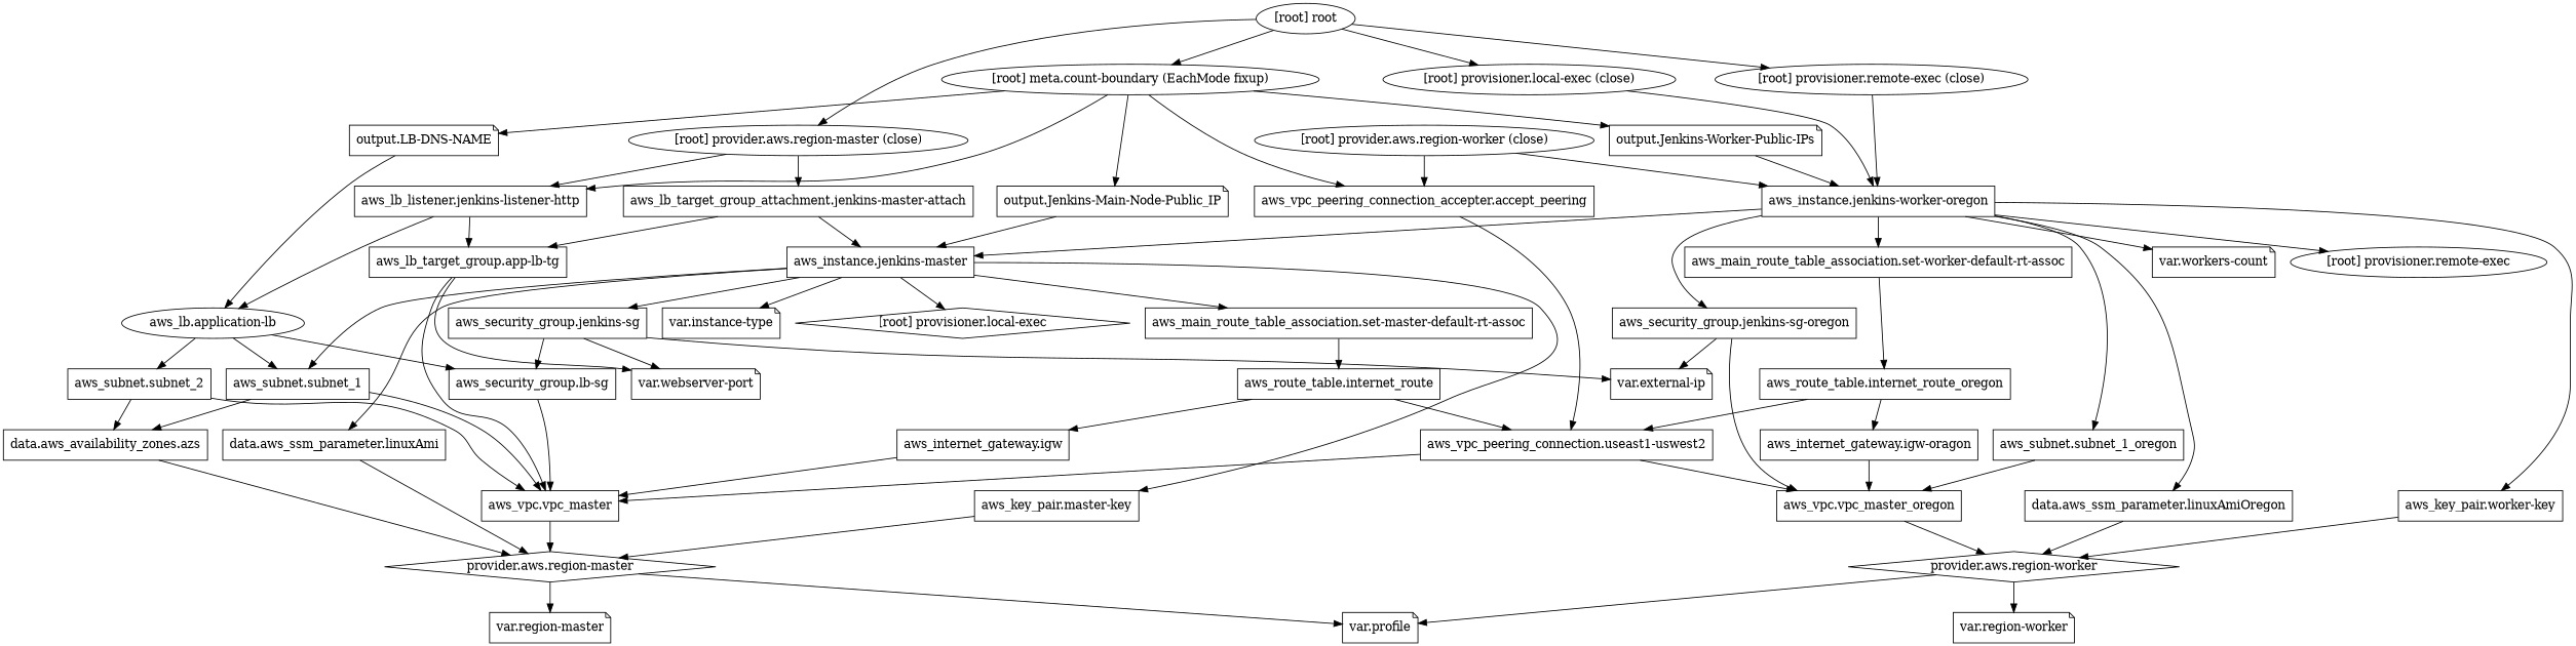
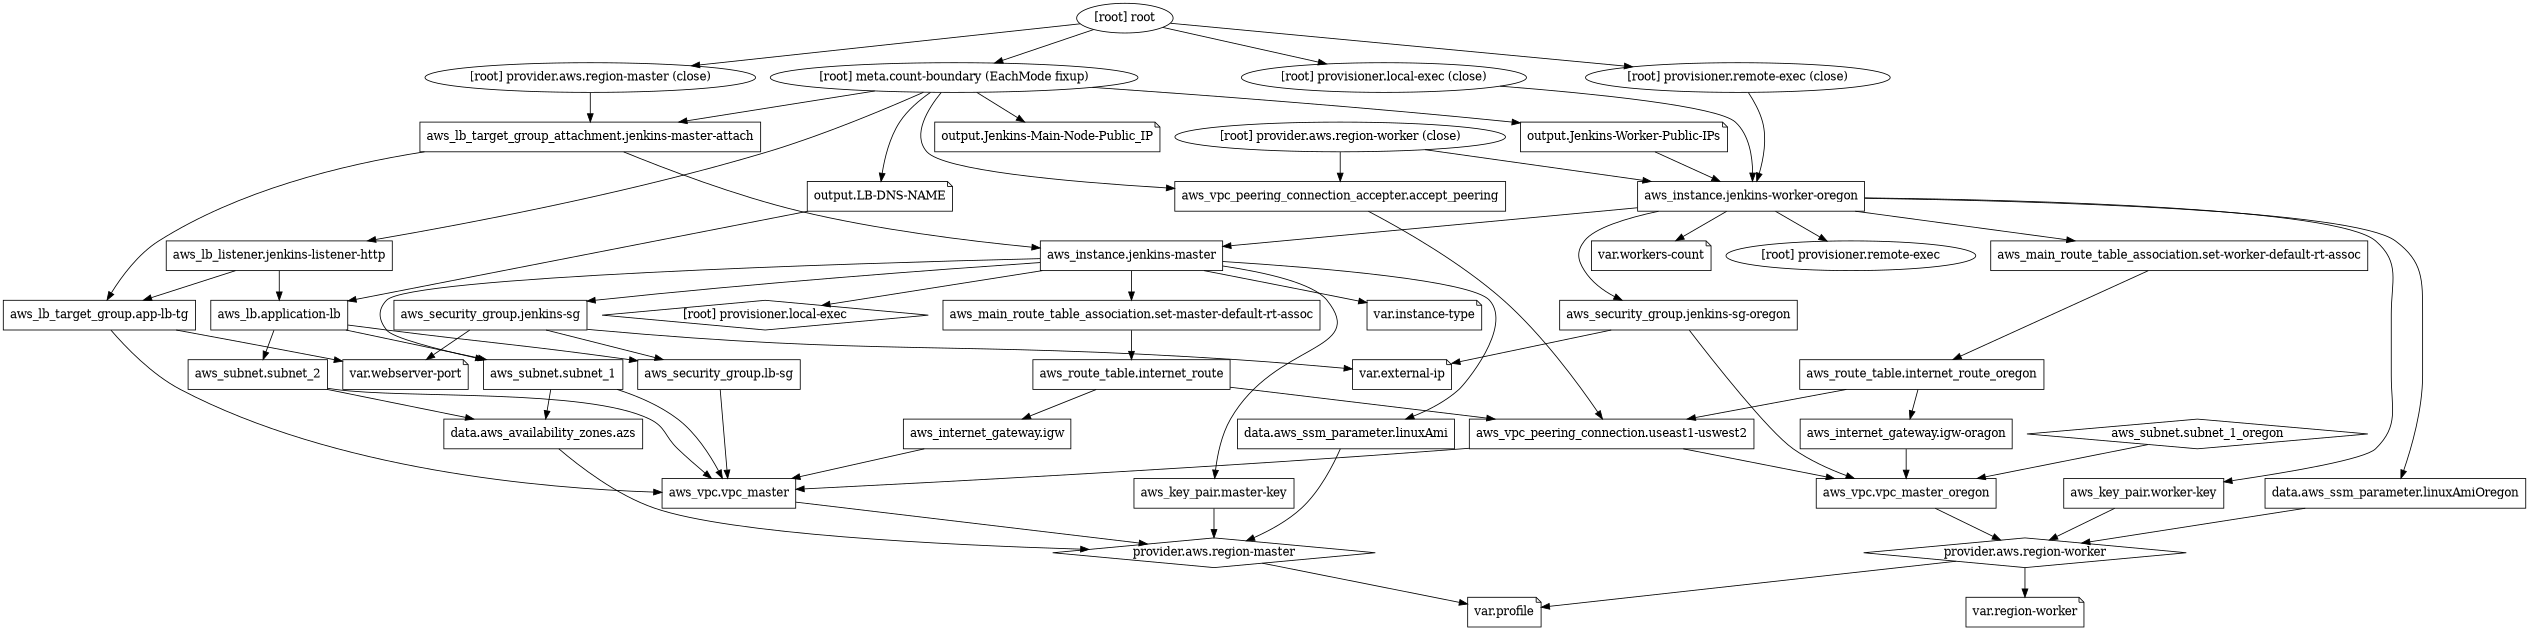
  digraph {
    compound=true
    newrank=true
    node [shape=box]
    n1 [label="aws_instance.jenkins-master"]
    n2 [label="aws_key_pair.master-key"]
    n3 [label="aws_main_route_table_association.set-master-default-rt-assoc"]
    n4 [label="aws_security_group.jenkins-sg"]
    n5 [label="aws_subnet.subnet_1"]
    n6 [label="data.aws_ssm_parameter.linuxAmi"]
    n7 [label="var.instance-type" shape=note]
    "[root] provisioner.local-exec" [shape=diamond]
    n9 [label="aws_instance.jenkins-worker-oregon"]
    n10 [label="aws_key_pair.worker-key"]
    n11 [label="aws_main_route_table_association.set-worker-default-rt-assoc"]
    n12 [label="aws_security_group.jenkins-sg-oregon"]
-   n13 [label="aws_subnet.subnet_1_oregon"]
+   n13 [label="aws_subnet.subnet_1_oregon" shape=diamond]
    n14 [label="data.aws_ssm_parameter.linuxAmiOregon"]
    n15 [label="var.workers-count" shape=note]
    "[root] provisioner.remote-exec" [shape=""]
    n17 [label="aws_internet_gateway.igw"]
    n18 [label="aws_vpc.vpc_master"]
    n19 [label="aws_internet_gateway.igw-oragon"]
    n20 [label="aws_vpc.vpc_master_oregon"]
    n21 [label="provider.aws.region-master" shape=diamond]
    n22 [label="provider.aws.region-worker" shape=diamond]
-   n23 [label="aws_lb.application-lb" shape=ellipse]
+   n23 [label="aws_lb.application-lb"]
    n24 [label="aws_security_group.lb-sg"]
    n25 [label="aws_subnet.subnet_2"]
    n26 [label="aws_lb_listener.jenkins-listener-http"]
    n27 [label="aws_lb_target_group.app-lb-tg"]
    n28 [label="var.webserver-port" shape=note]
    n29 [label="aws_lb_target_group_attachment.jenkins-master-attach"]
    n30 [label="aws_route_table.internet_route"]
    n31 [label="aws_route_table.internet_route_oregon"]
    n32 [label="aws_vpc_peering_connection.useast1-uswest2"]
    n33 [label="var.external-ip" shape=note]
    n34 [label="data.aws_availability_zones.azs"]
    n35 [label="aws_vpc_peering_connection_accepter.accept_peering"]
    n36 [label="output.Jenkins-Main-Node-Public_IP" shape=note]
    n37 [label="output.Jenkins-Worker-Public-IPs" shape=note]
    n38 [label="output.LB-DNS-NAME" shape=note]
    n39 [label="var.profile" shape=note]
-   n40 [label="var.region-master" shape=note]
    n41 [label="var.region-worker" shape=note]
    "[root] meta.count-boundary (EachMode fixup)" [shape=""]
    "[root] provider.aws.region-master (close)" [shape=""]
    "[root] provider.aws.region-worker (close)" [shape=""]
    "[root] provisioner.local-exec (close)" [shape=""]
    "[root] provisioner.remote-exec (close)" [shape=""]
    "[root] root" [shape=""]
    subgraph sub_1 {
      n1
      n2
      n3
      n4
      n5
      n6
      n7
      "[root] provisioner.local-exec"
      n9
      n10
      n11
      n12
      n13
      n14
      n15
      "[root] provisioner.remote-exec"
      n17
      n18
      n19
      n20
      n21
      n22
      n23
      n24
      n25
      n26
      n27
      n28
      n29
      n30
      n31
      n32
      n33
      n34
      n35
      n36
      n37
      n38
      n39
-     n40
      n41
      "[root] meta.count-boundary (EachMode fixup)"
      "[root] provider.aws.region-master (close)"
      "[root] provider.aws.region-worker (close)"
      "[root] provisioner.local-exec (close)"
      "[root] provisioner.remote-exec (close)"
      "[root] root"
    }
    n1 -> n2
    n1 -> n3
    n1 -> n4
    n1 -> n5
    n1 -> n6
    n1 -> n7
    n1 -> "[root] provisioner.local-exec"
    n2 -> n21
    n3 -> n30
    n4 -> n24
    n4 -> n28
    n4 -> n33
    n5 -> n18
    n5 -> n34
    n6 -> n21
    n9 -> n1
    n9 -> n10
    n9 -> n11
    n9 -> n12
-   n9 -> n13
    n9 -> n14
    n9 -> n15
    n9 -> "[root] provisioner.remote-exec"
    n10 -> n22
    n11 -> n31
    n12 -> n20
    n12 -> n33
    n13 -> n20
    n14 -> n22
    n17 -> n18
    n18 -> n21
    n19 -> n20
    n20 -> n22
    n21 -> n39
-   n21 -> n40
    n22 -> n39
    n22 -> n41
    n23 -> n5
    n23 -> n24
    n23 -> n25
    n24 -> n18
    n25 -> n18
    n25 -> n34
    n26 -> n23
    n26 -> n27
    n27 -> n18
    n27 -> n28
    n29 -> n1
    n29 -> n27
    n30 -> n17
    n30 -> n32
    n31 -> n19
    n31 -> n32
    n32 -> n18
    n32 -> n20
    n34 -> n21
    n35 -> n32
-   n36 -> n1
    n37 -> n9
    n38 -> n23
    "[root] meta.count-boundary (EachMode fixup)" -> n26
+   "[root] meta.count-boundary (EachMode fixup)" -> n29
    "[root] meta.count-boundary (EachMode fixup)" -> n35
    "[root] meta.count-boundary (EachMode fixup)" -> n36
    "[root] meta.count-boundary (EachMode fixup)" -> n37
    "[root] meta.count-boundary (EachMode fixup)" -> n38
-   "[root] provider.aws.region-master (close)" -> n26
    "[root] provider.aws.region-master (close)" -> n29
    "[root] provider.aws.region-worker (close)" -> n9
    "[root] provider.aws.region-worker (close)" -> n35
    "[root] provisioner.local-exec (close)" -> n9
    "[root] provisioner.remote-exec (close)" -> n9
    "[root] root" -> "[root] meta.count-boundary (EachMode fixup)"
    "[root] root" -> "[root] provider.aws.region-master (close)"
    "[root] root" -> "[root] provisioner.local-exec (close)"
    "[root] root" -> "[root] provisioner.remote-exec (close)"
  }
